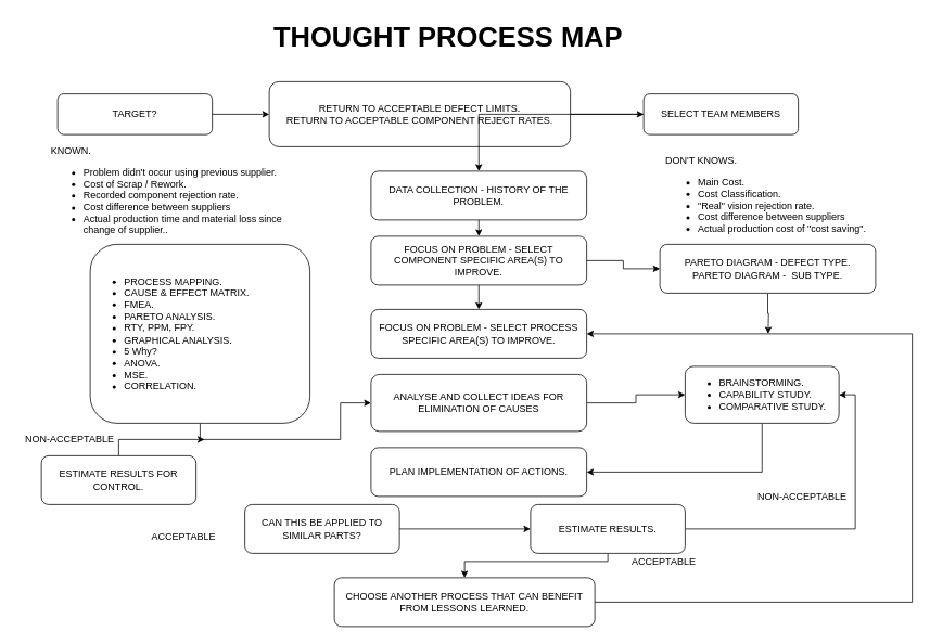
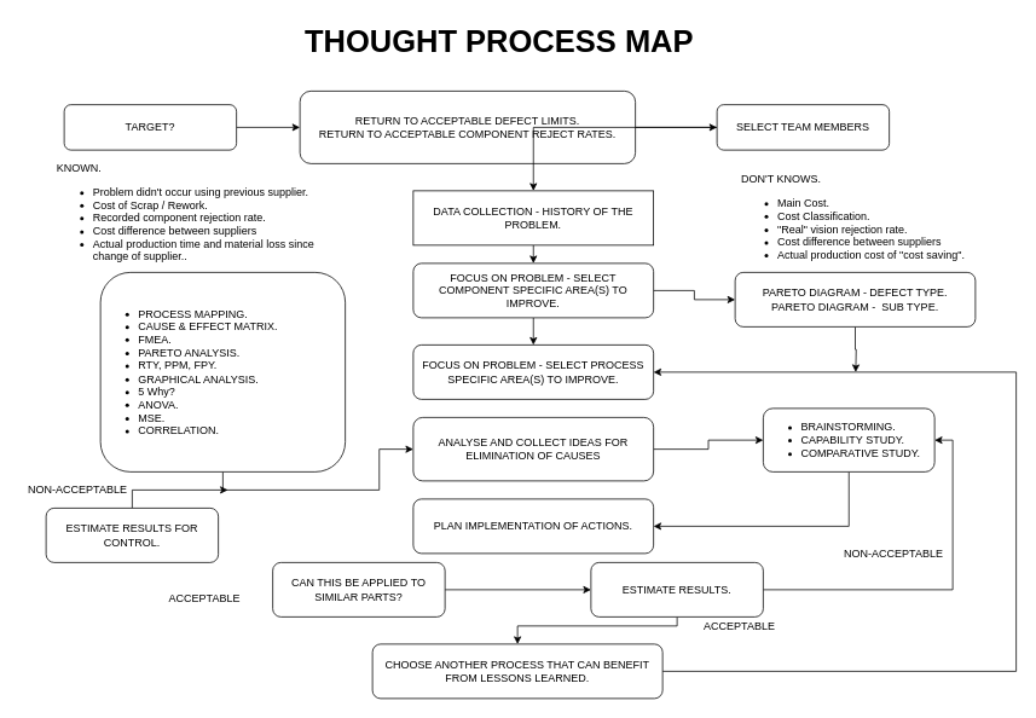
  <mxCell id="0" />
  <mxCell id="1" parent="0" />
  <mxCell id="2" value="&lt;b&gt;&lt;font style=&quot;font-size: 34px&quot;&gt;THOUGHT PROCESS MAP&lt;/font&gt;&lt;/b&gt;" style="text;html=1;strokeColor=none;fillColor=none;align=center;verticalAlign=middle;whiteSpace=wrap;rounded=0;" parent="1" vertex="1"><mxGeometry x="330" y="20" width="440" height="50" as="geometry" /></mxCell>
  <mxCell id="3" value="&lt;b&gt;&lt;font style=&quot;font-size: 22px&quot;&gt;TARGET&lt;/font&gt;&lt;/b&gt;" style="text;html=1;strokeColor=none;fillColor=none;align=center;verticalAlign=middle;whiteSpace=wrap;rounded=0;" parent="1" vertex="1"><mxGeometry x="130" y="120" width="60" height="30" as="geometry" /></mxCell>
  <mxCell id="4" style="edgeStyle=orthogonalEdgeStyle;rounded=0;orthogonalLoop=1;jettySize=auto;html=1;exitX=1;exitY=0.5;exitDx=0;exitDy=0;entryX=0;entryY=0.5;entryDx=0;entryDy=0;" parent="1" source="5" target="7" edge="1"><mxGeometry relative="1" as="geometry" /></mxCell>
  <mxCell id="5" value="TARGET?" style="rounded=1;whiteSpace=wrap;html=1;" parent="1" vertex="1"><mxGeometry x="70" y="115" width="190" height="50" as="geometry" /></mxCell>
  <mxCell id="6" style="edgeStyle=orthogonalEdgeStyle;rounded=0;orthogonalLoop=1;jettySize=auto;html=1;exitX=1;exitY=0.5;exitDx=0;exitDy=0;" parent="1" source="7" target="9" edge="1"><mxGeometry relative="1" as="geometry" /></mxCell>
  <mxCell id="7" value="RETURN TO ACCEPTABLE DEFECT LIMITS.&lt;br&gt;RETURN TO ACCEPTABLE COMPONENT REJECT RATES." style="rounded=1;whiteSpace=wrap;html=1;" parent="1" vertex="1"><mxGeometry x="330" y="100" width="370" height="80" as="geometry" /></mxCell>
  <mxCell id="8" style="edgeStyle=orthogonalEdgeStyle;rounded=0;orthogonalLoop=1;jettySize=auto;html=1;" parent="1" source="9" target="11" edge="1"><mxGeometry relative="1" as="geometry" /></mxCell>
  <mxCell id="9" value="SELECT TEAM MEMBERS" style="rounded=1;whiteSpace=wrap;html=1;" parent="1" vertex="1"><mxGeometry x="790" y="115" width="190" height="50" as="geometry" /></mxCell>
  <mxCell id="10" style="edgeStyle=orthogonalEdgeStyle;rounded=0;orthogonalLoop=1;jettySize=auto;html=1;exitX=0.5;exitY=1;exitDx=0;exitDy=0;entryX=0.5;entryY=0;entryDx=0;entryDy=0;" parent="1" source="11" target="14" edge="1"><mxGeometry relative="1" as="geometry" /></mxCell>
- <mxCell id="11" value="DATA COLLECTION - HISTORY OF THE PROBLEM." style="rounded=1;whiteSpace=wrap;html=1;" parent="1" vertex="1"><mxGeometry x="455" y="210" width="265" height="60" as="geometry" /></mxCell>
+ <mxCell id="11" value="DATA COLLECTION - HISTORY OF THE PROBLEM." style="whiteSpace=wrap;html=1;rounded=0;" parent="1" vertex="1"><mxGeometry x="455" y="210" width="265" height="60" as="geometry" /></mxCell>
  <mxCell id="12" style="edgeStyle=orthogonalEdgeStyle;rounded=0;orthogonalLoop=1;jettySize=auto;html=1;exitX=0.5;exitY=1;exitDx=0;exitDy=0;entryX=0.5;entryY=0;entryDx=0;entryDy=0;" parent="1" source="14" target="16" edge="1"><mxGeometry relative="1" as="geometry" /></mxCell>
  <mxCell id="13" style="edgeStyle=orthogonalEdgeStyle;rounded=0;orthogonalLoop=1;jettySize=auto;html=1;exitX=1;exitY=0.5;exitDx=0;exitDy=0;entryX=0;entryY=0.5;entryDx=0;entryDy=0;" parent="1" source="14" target="36" edge="1"><mxGeometry relative="1" as="geometry" /></mxCell>
  <mxCell id="14" value="FOCUS ON PROBLEM - SELECT COMPONENT SPECIFIC AREA(S) TO IMPROVE." style="rounded=1;whiteSpace=wrap;html=1;" parent="1" vertex="1"><mxGeometry x="455" y="290" width="265" height="60" as="geometry" /></mxCell>
  <mxCell id="15" style="edgeStyle=orthogonalEdgeStyle;rounded=0;orthogonalLoop=1;jettySize=auto;html=1;exitX=0.5;exitY=1;exitDx=0;exitDy=0;" parent="1" source="9" target="9" edge="1"><mxGeometry relative="1" as="geometry" /></mxCell>
  <mxCell id="16" value="FOCUS ON PROBLEM - SELECT PROCESS SPECIFIC AREA(S) TO IMPROVE." style="rounded=1;whiteSpace=wrap;html=1;" parent="1" vertex="1"><mxGeometry x="455" y="380" width="265" height="60" as="geometry" /></mxCell>
  <mxCell id="17" style="edgeStyle=orthogonalEdgeStyle;rounded=0;orthogonalLoop=1;jettySize=auto;html=1;exitX=1;exitY=0.5;exitDx=0;exitDy=0;entryX=0;entryY=0.5;entryDx=0;entryDy=0;" parent="1" source="18" target="38" edge="1"><mxGeometry relative="1" as="geometry" /></mxCell>
  <mxCell id="18" value="ANALYSE AND COLLECT IDEAS FOR ELIMINATION OF CAUSES" style="rounded=1;whiteSpace=wrap;html=1;" parent="1" vertex="1"><mxGeometry x="455" y="460" width="265" height="70" as="geometry" /></mxCell>
  <mxCell id="19" value="PLAN IMPLEMENTATION OF ACTIONS." style="rounded=1;whiteSpace=wrap;html=1;" parent="1" vertex="1"><mxGeometry x="455" y="550" width="265" height="60" as="geometry" /></mxCell>
  <mxCell id="20" style="edgeStyle=orthogonalEdgeStyle;rounded=0;orthogonalLoop=1;jettySize=auto;html=1;exitX=1;exitY=0.5;exitDx=0;exitDy=0;entryX=1;entryY=0.5;entryDx=0;entryDy=0;" parent="1" source="21" target="16" edge="1"><mxGeometry relative="1" as="geometry"><Array as="points"><mxPoint x="1120" y="740" /><mxPoint x="1120" y="410" /></Array></mxGeometry></mxCell>
  <mxCell id="21" value="CHOOSE ANOTHER PROCESS THAT CAN BENEFIT FROM LESSONS LEARNED." style="rounded=1;whiteSpace=wrap;html=1;" parent="1" vertex="1"><mxGeometry x="410" y="710" width="320" height="60" as="geometry" /></mxCell>
  <mxCell id="22" style="edgeStyle=orthogonalEdgeStyle;rounded=0;orthogonalLoop=1;jettySize=auto;html=1;exitX=1;exitY=0.5;exitDx=0;exitDy=0;" parent="1" source="23" target="26" edge="1"><mxGeometry relative="1" as="geometry" /></mxCell>
  <mxCell id="23" value="CAN THIS BE APPLIED TO SIMILAR PARTS?" style="rounded=1;whiteSpace=wrap;html=1;" parent="1" vertex="1"><mxGeometry x="300" y="620" width="190" height="60" as="geometry" /></mxCell>
  <mxCell id="24" style="edgeStyle=orthogonalEdgeStyle;rounded=0;orthogonalLoop=1;jettySize=auto;html=1;exitX=0.5;exitY=1;exitDx=0;exitDy=0;entryX=0.5;entryY=0;entryDx=0;entryDy=0;" parent="1" source="26" target="21" edge="1"><mxGeometry relative="1" as="geometry"><Array as="points"><mxPoint x="746" y="690" /><mxPoint x="570" y="690" /></Array></mxGeometry></mxCell>
  <mxCell id="25" style="edgeStyle=orthogonalEdgeStyle;rounded=0;orthogonalLoop=1;jettySize=auto;html=1;exitX=1;exitY=0.5;exitDx=0;exitDy=0;entryX=1;entryY=0.5;entryDx=0;entryDy=0;" parent="1" source="26" target="38" edge="1"><mxGeometry relative="1" as="geometry" /></mxCell>
  <mxCell id="26" value="ESTIMATE RESULTS." style="rounded=1;whiteSpace=wrap;html=1;" parent="1" vertex="1"><mxGeometry x="651" y="620" width="190" height="60" as="geometry" /></mxCell>
  <mxCell id="27" style="edgeStyle=orthogonalEdgeStyle;rounded=0;orthogonalLoop=1;jettySize=auto;html=1;exitX=0.5;exitY=0;exitDx=0;exitDy=0;" parent="1" source="28" edge="1"><mxGeometry relative="1" as="geometry"><mxPoint x="250" y="540" as="targetPoint" /></mxGeometry></mxCell>
  <mxCell id="28" value="ESTIMATE RESULTS FOR CONTROL." style="rounded=1;whiteSpace=wrap;html=1;" parent="1" vertex="1"><mxGeometry x="50" y="560" width="190" height="60" as="geometry" /></mxCell>
  <mxCell id="29" style="edgeStyle=orthogonalEdgeStyle;rounded=0;orthogonalLoop=1;jettySize=auto;html=1;exitX=0.5;exitY=1;exitDx=0;exitDy=0;entryX=0;entryY=0.5;entryDx=0;entryDy=0;" parent="1" source="30" target="18" edge="1"><mxGeometry relative="1" as="geometry" /></mxCell>
  <mxCell id="30" value="&lt;ul&gt;&lt;li&gt;PROCESS MAPPING.&lt;/li&gt;&lt;li&gt;CAUSE &amp;amp; EFFECT MATRIX.&lt;/li&gt;&lt;li&gt;FMEA.&lt;/li&gt;&lt;li&gt;PARETO ANALYSIS.&lt;/li&gt;&lt;li&gt;RTY, PPM, FPY.&lt;/li&gt;&lt;li&gt;GRAPHICAL ANALYSIS.&lt;/li&gt;&lt;li&gt;5 Why?&amp;nbsp;&lt;/li&gt;&lt;li&gt;ANOVA.&lt;/li&gt;&lt;li&gt;MSE.&lt;/li&gt;&lt;li&gt;CORRELATION.&lt;/li&gt;&lt;/ul&gt;" style="rounded=1;whiteSpace=wrap;html=1;align=left;" parent="1" vertex="1"><mxGeometry x="110" y="300" width="270" height="220" as="geometry" /></mxCell>
  <mxCell id="31" value="NON-ACCEPTABLE" style="text;html=1;strokeColor=none;fillColor=none;align=center;verticalAlign=middle;whiteSpace=wrap;rounded=0;" parent="1" vertex="1"><mxGeometry x="20" y="530" width="130" height="20" as="geometry" /></mxCell>
  <mxCell id="32" value="NON-ACCEPTABLE" style="text;html=1;strokeColor=none;fillColor=none;align=center;verticalAlign=middle;whiteSpace=wrap;rounded=0;" parent="1" vertex="1"><mxGeometry x="920" y="600" width="130" height="20" as="geometry" /></mxCell>
  <mxCell id="33" value="ACCEPTABLE" style="text;html=1;strokeColor=none;fillColor=none;align=center;verticalAlign=middle;whiteSpace=wrap;rounded=0;" parent="1" vertex="1"><mxGeometry x="160" y="650" width="130" height="20" as="geometry" /></mxCell>
  <mxCell id="34" value="ACCEPTABLE" style="text;html=1;strokeColor=none;fillColor=none;align=center;verticalAlign=middle;whiteSpace=wrap;rounded=0;" parent="1" vertex="1"><mxGeometry x="750" y="680" width="130" height="20" as="geometry" /></mxCell>
  <mxCell id="35" style="edgeStyle=orthogonalEdgeStyle;rounded=0;orthogonalLoop=1;jettySize=auto;html=1;exitX=0.5;exitY=1;exitDx=0;exitDy=0;" parent="1" source="36" edge="1"><mxGeometry relative="1" as="geometry"><mxPoint x="943" y="410" as="targetPoint" /></mxGeometry></mxCell>
  <mxCell id="36" value="PARETO DIAGRAM - DEFECT TYPE.&lt;br&gt;PARETO DIAGRAM -&amp;nbsp; SUB TYPE." style="rounded=1;whiteSpace=wrap;html=1;" parent="1" vertex="1"><mxGeometry x="810" y="300" width="265" height="60" as="geometry" /></mxCell>
  <mxCell id="37" style="edgeStyle=orthogonalEdgeStyle;rounded=0;orthogonalLoop=1;jettySize=auto;html=1;exitX=0.5;exitY=1;exitDx=0;exitDy=0;entryX=1;entryY=0.5;entryDx=0;entryDy=0;" parent="1" source="38" target="19" edge="1"><mxGeometry relative="1" as="geometry" /></mxCell>
  <mxCell id="38" value="&lt;ul&gt;&lt;li&gt;BRAINSTORMING.&lt;/li&gt;&lt;li&gt;CAPABILITY STUDY.&lt;/li&gt;&lt;li&gt;COMPARATIVE STUDY.&lt;/li&gt;&lt;/ul&gt;" style="rounded=1;whiteSpace=wrap;html=1;align=left;" parent="1" vertex="1"><mxGeometry x="841" y="450" width="189" height="70" as="geometry" /></mxCell>
  <mxCell id="39" value="DON'T KNOWS.&lt;br&gt;&lt;ul&gt;&lt;li&gt;Main Cost.&lt;/li&gt;&lt;li&gt;Cost Classification.&lt;/li&gt;&lt;li&gt;&quot;Real&quot; vision rejection rate.&lt;/li&gt;&lt;li&gt;Cost difference between suppliers&lt;/li&gt;&lt;li&gt;Actual production cost of &quot;cost saving&quot;.&lt;/li&gt;&lt;/ul&gt;" style="text;html=1;strokeColor=none;fillColor=none;align=left;verticalAlign=middle;whiteSpace=wrap;rounded=0;" vertex="1" parent="1"><mxGeometry x="815" y="170" width="260" height="150" as="geometry" /></mxCell>
  <mxCell id="40" value="KNOWN.&lt;br&gt;&lt;ul&gt;&lt;li&gt;Problem didn't occur using previous supplier.&lt;/li&gt;&lt;li&gt;Cost of Scrap / Rework.&lt;/li&gt;&lt;li&gt;Recorded component rejection rate.&lt;/li&gt;&lt;li&gt;Cost difference between suppliers&lt;/li&gt;&lt;li&gt;Actual production time and material loss since change of supplier..&lt;/li&gt;&lt;/ul&gt;" style="text;html=1;strokeColor=none;fillColor=none;align=left;verticalAlign=middle;whiteSpace=wrap;rounded=0;" vertex="1" parent="1"><mxGeometry x="60" y="165" width="300" height="150" as="geometry" /></mxCell>
